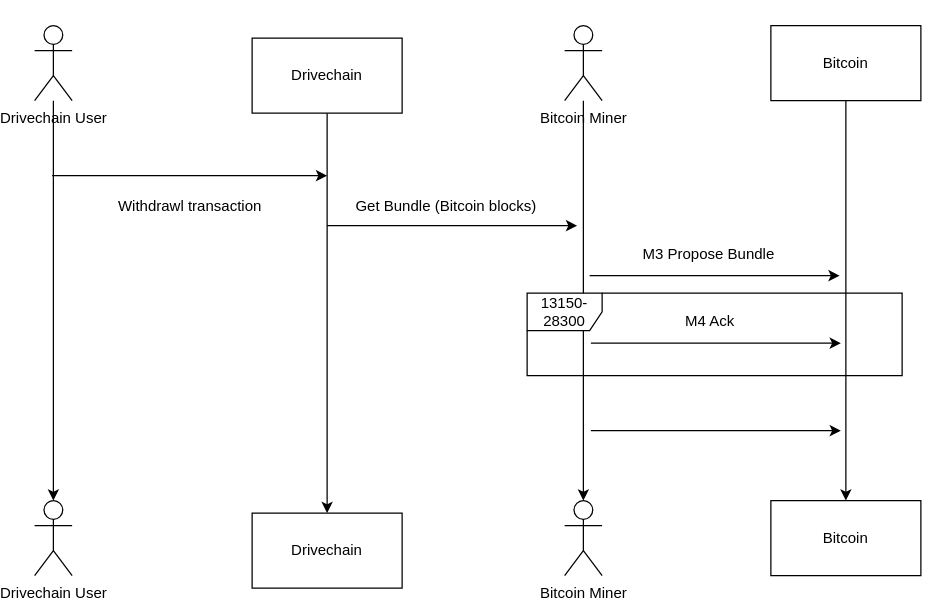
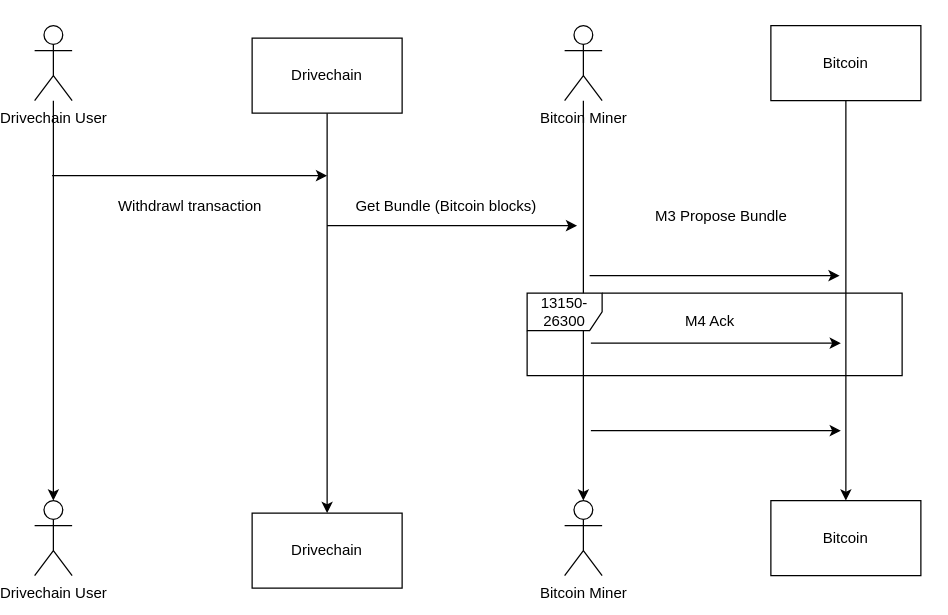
  <mxCell id="0" />
  <mxCell id="1" parent="0" />
  <mxCell id="2" value="Bitcoin Miner" style="shape=umlActor;verticalLabelPosition=bottom;verticalAlign=top;html=1;outlineConnect=0;" vertex="1" parent="1"><mxGeometry x="444" y="20" width="30" height="60" as="geometry" /></mxCell>
  <mxCell id="3" style="edgeStyle=orthogonalEdgeStyle;rounded=0;orthogonalLoop=1;jettySize=auto;html=1;entryX=0.5;entryY=0;entryDx=0;entryDy=0;" edge="1" parent="1" source="4" target="5"><mxGeometry relative="1" as="geometry" /></mxCell>
  <mxCell id="4" value="Bitcoin" style="rounded=0;whiteSpace=wrap;html=1;" vertex="1" parent="1"><mxGeometry x="609" y="20" width="120" height="60" as="geometry" /></mxCell>
  <mxCell id="5" value="Bitcoin" style="rounded=0;whiteSpace=wrap;html=1;" vertex="1" parent="1"><mxGeometry x="609" y="400" width="120" height="60" as="geometry" /></mxCell>
  <mxCell id="6" value="Bitcoin Miner" style="shape=umlActor;verticalLabelPosition=bottom;verticalAlign=top;html=1;outlineConnect=0;" vertex="1" parent="1"><mxGeometry x="444" y="400" width="30" height="60" as="geometry" /></mxCell>
  <mxCell id="7" style="edgeStyle=orthogonalEdgeStyle;rounded=0;orthogonalLoop=1;jettySize=auto;html=1;entryX=0.5;entryY=0;entryDx=0;entryDy=0;entryPerimeter=0;" edge="1" parent="1" source="2" target="6"><mxGeometry relative="1" as="geometry" /></mxCell>
  <mxCell id="8" value="Drivechain User" style="shape=umlActor;verticalLabelPosition=bottom;verticalAlign=top;html=1;outlineConnect=0;" vertex="1" parent="1"><mxGeometry x="20" y="20" width="30" height="60" as="geometry" /></mxCell>
  <mxCell id="9" value="Drivechain User" style="shape=umlActor;verticalLabelPosition=bottom;verticalAlign=top;html=1;outlineConnect=0;" vertex="1" parent="1"><mxGeometry x="20" y="400" width="30" height="60" as="geometry" /></mxCell>
  <mxCell id="10" style="edgeStyle=orthogonalEdgeStyle;rounded=0;orthogonalLoop=1;jettySize=auto;html=1;entryX=0.5;entryY=0;entryDx=0;entryDy=0;entryPerimeter=0;" edge="1" parent="1" source="8" target="9"><mxGeometry relative="1" as="geometry" /></mxCell>
  <mxCell id="11" style="edgeStyle=orthogonalEdgeStyle;rounded=0;orthogonalLoop=1;jettySize=auto;html=1;entryX=0.5;entryY=0;entryDx=0;entryDy=0;" edge="1" parent="1" source="12" target="13"><mxGeometry relative="1" as="geometry" /></mxCell>
  <mxCell id="12" value="Drivechain" style="rounded=0;whiteSpace=wrap;html=1;" vertex="1" parent="1"><mxGeometry x="194" y="30" width="120" height="60" as="geometry" /></mxCell>
  <mxCell id="13" value="Drivechain" style="rounded=0;whiteSpace=wrap;html=1;" vertex="1" parent="1"><mxGeometry x="194" y="410" width="120" height="60" as="geometry" /></mxCell>
  <mxCell id="14" value="" style="edgeStyle=none;orthogonalLoop=1;jettySize=auto;html=1;rounded=0;" edge="1" parent="1"><mxGeometry width="100" relative="1" as="geometry"><mxPoint x="34" y="140" as="sourcePoint" /><mxPoint x="254" y="140" as="targetPoint" /><Array as="points" /></mxGeometry></mxCell>
  <mxCell id="15" value="Withdrawl transaction" style="text;html=1;align=center;verticalAlign=middle;resizable=0;points=[];autosize=1;strokeColor=none;fillColor=none;" vertex="1" parent="1"><mxGeometry x="74" y="150" width="140" height="30" as="geometry" /></mxCell>
  <mxCell id="16" value="" style="edgeStyle=none;orthogonalLoop=1;jettySize=auto;html=1;rounded=0;" edge="1" parent="1"><mxGeometry width="100" relative="1" as="geometry"><mxPoint x="254" y="180" as="sourcePoint" /><mxPoint x="454" y="180" as="targetPoint" /><Array as="points" /></mxGeometry></mxCell>
  <mxCell id="17" value="Get Bundle (Bitcoin blocks)" style="text;html=1;align=center;verticalAlign=middle;resizable=0;points=[];autosize=1;strokeColor=none;fillColor=none;" vertex="1" parent="1"><mxGeometry x="254" y="150" width="190" height="30" as="geometry" /></mxCell>
  <mxCell id="18" value="" style="edgeStyle=none;orthogonalLoop=1;jettySize=auto;html=1;rounded=0;" edge="1" parent="1"><mxGeometry width="100" relative="1" as="geometry"><mxPoint x="464" y="220" as="sourcePoint" /><mxPoint x="664" y="220" as="targetPoint" /><Array as="points" /></mxGeometry></mxCell>
- <mxCell id="19" value="M3 Propose Bundle" style="text;html=1;align=center;verticalAlign=middle;resizable=0;points=[];autosize=1;strokeColor=none;fillColor=none;" vertex="1" parent="1"><mxGeometry x="494" y="188" width="130" height="30" as="geometry" /></mxCell>
+ <mxCell id="19" value="M3 Propose Bundle" style="text;html=1;align=center;verticalAlign=middle;resizable=0;points=[];autosize=1;strokeColor=none;fillColor=none;" vertex="1" parent="1"><mxGeometry x="504" y="158" width="130" height="30" as="geometry" /></mxCell>
  <mxCell id="20" value="" style="edgeStyle=none;orthogonalLoop=1;jettySize=auto;html=1;rounded=0;" edge="1" parent="1"><mxGeometry width="100" relative="1" as="geometry"><mxPoint x="465" y="274" as="sourcePoint" /><mxPoint x="665" y="274" as="targetPoint" /><Array as="points" /></mxGeometry></mxCell>
  <mxCell id="21" value="M4 Ack" style="text;html=1;align=center;verticalAlign=middle;resizable=0;points=[];autosize=1;strokeColor=none;fillColor=none;" vertex="1" parent="1"><mxGeometry x="530" y="242" width="60" height="30" as="geometry" /></mxCell>
- <mxCell id="22" value="13150-28300" style="shape=umlFrame;whiteSpace=wrap;html=1;pointerEvents=0;" vertex="1" parent="1"><mxGeometry x="414" y="234" width="300" height="66" as="geometry" /></mxCell>
+ <mxCell id="22" value="13150-26300" style="shape=umlFrame;whiteSpace=wrap;html=1;pointerEvents=0;" vertex="1" parent="1"><mxGeometry x="414" y="234" width="300" height="66" as="geometry" /></mxCell>
  <mxCell id="23" value="" style="edgeStyle=none;orthogonalLoop=1;jettySize=auto;html=1;rounded=0;" edge="1" parent="1"><mxGeometry width="100" relative="1" as="geometry"><mxPoint x="465" y="344" as="sourcePoint" /><mxPoint x="665" y="344" as="targetPoint" /><Array as="points" /></mxGeometry></mxCell>
